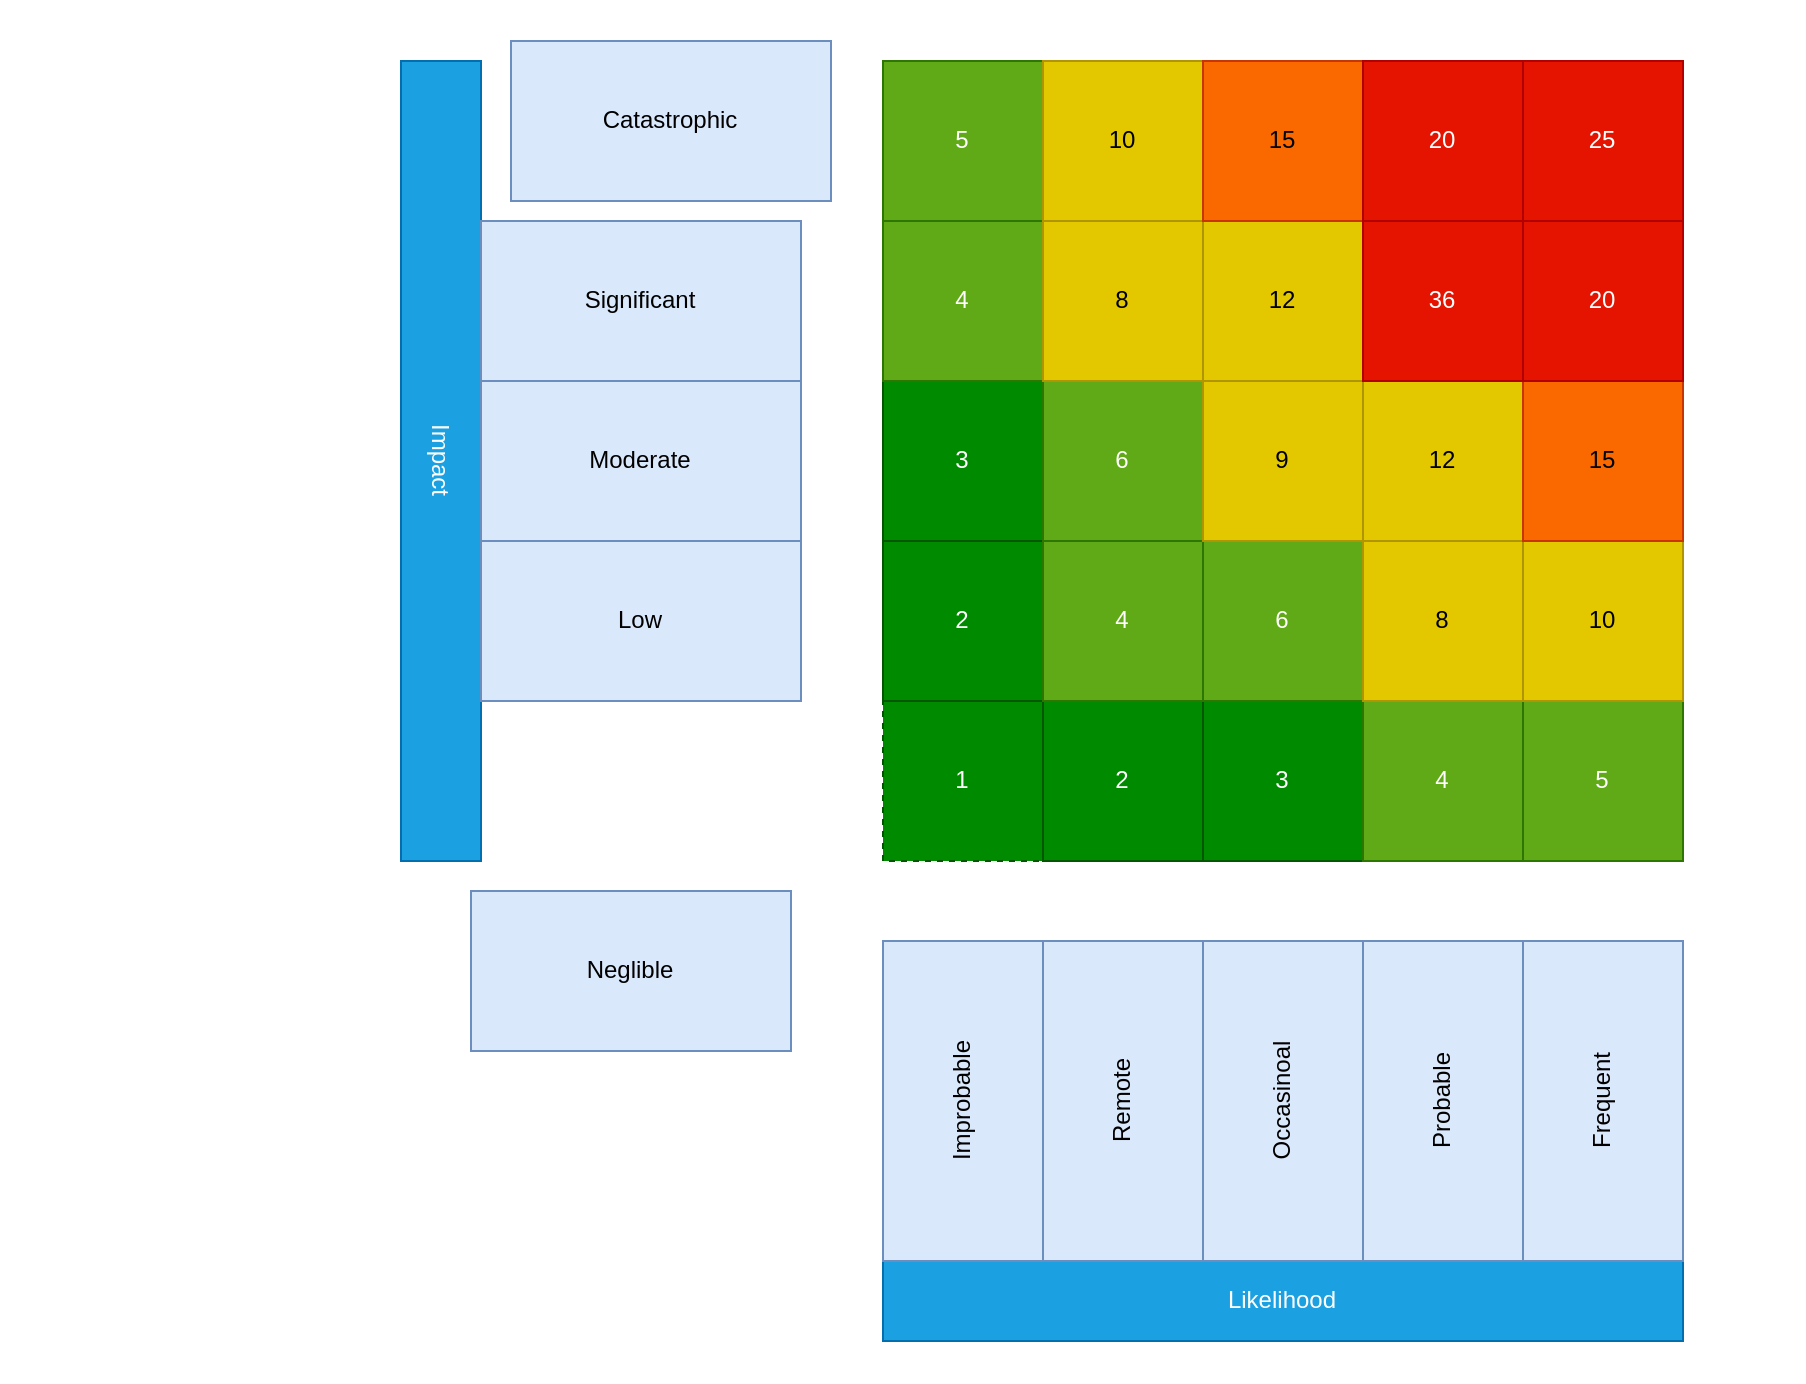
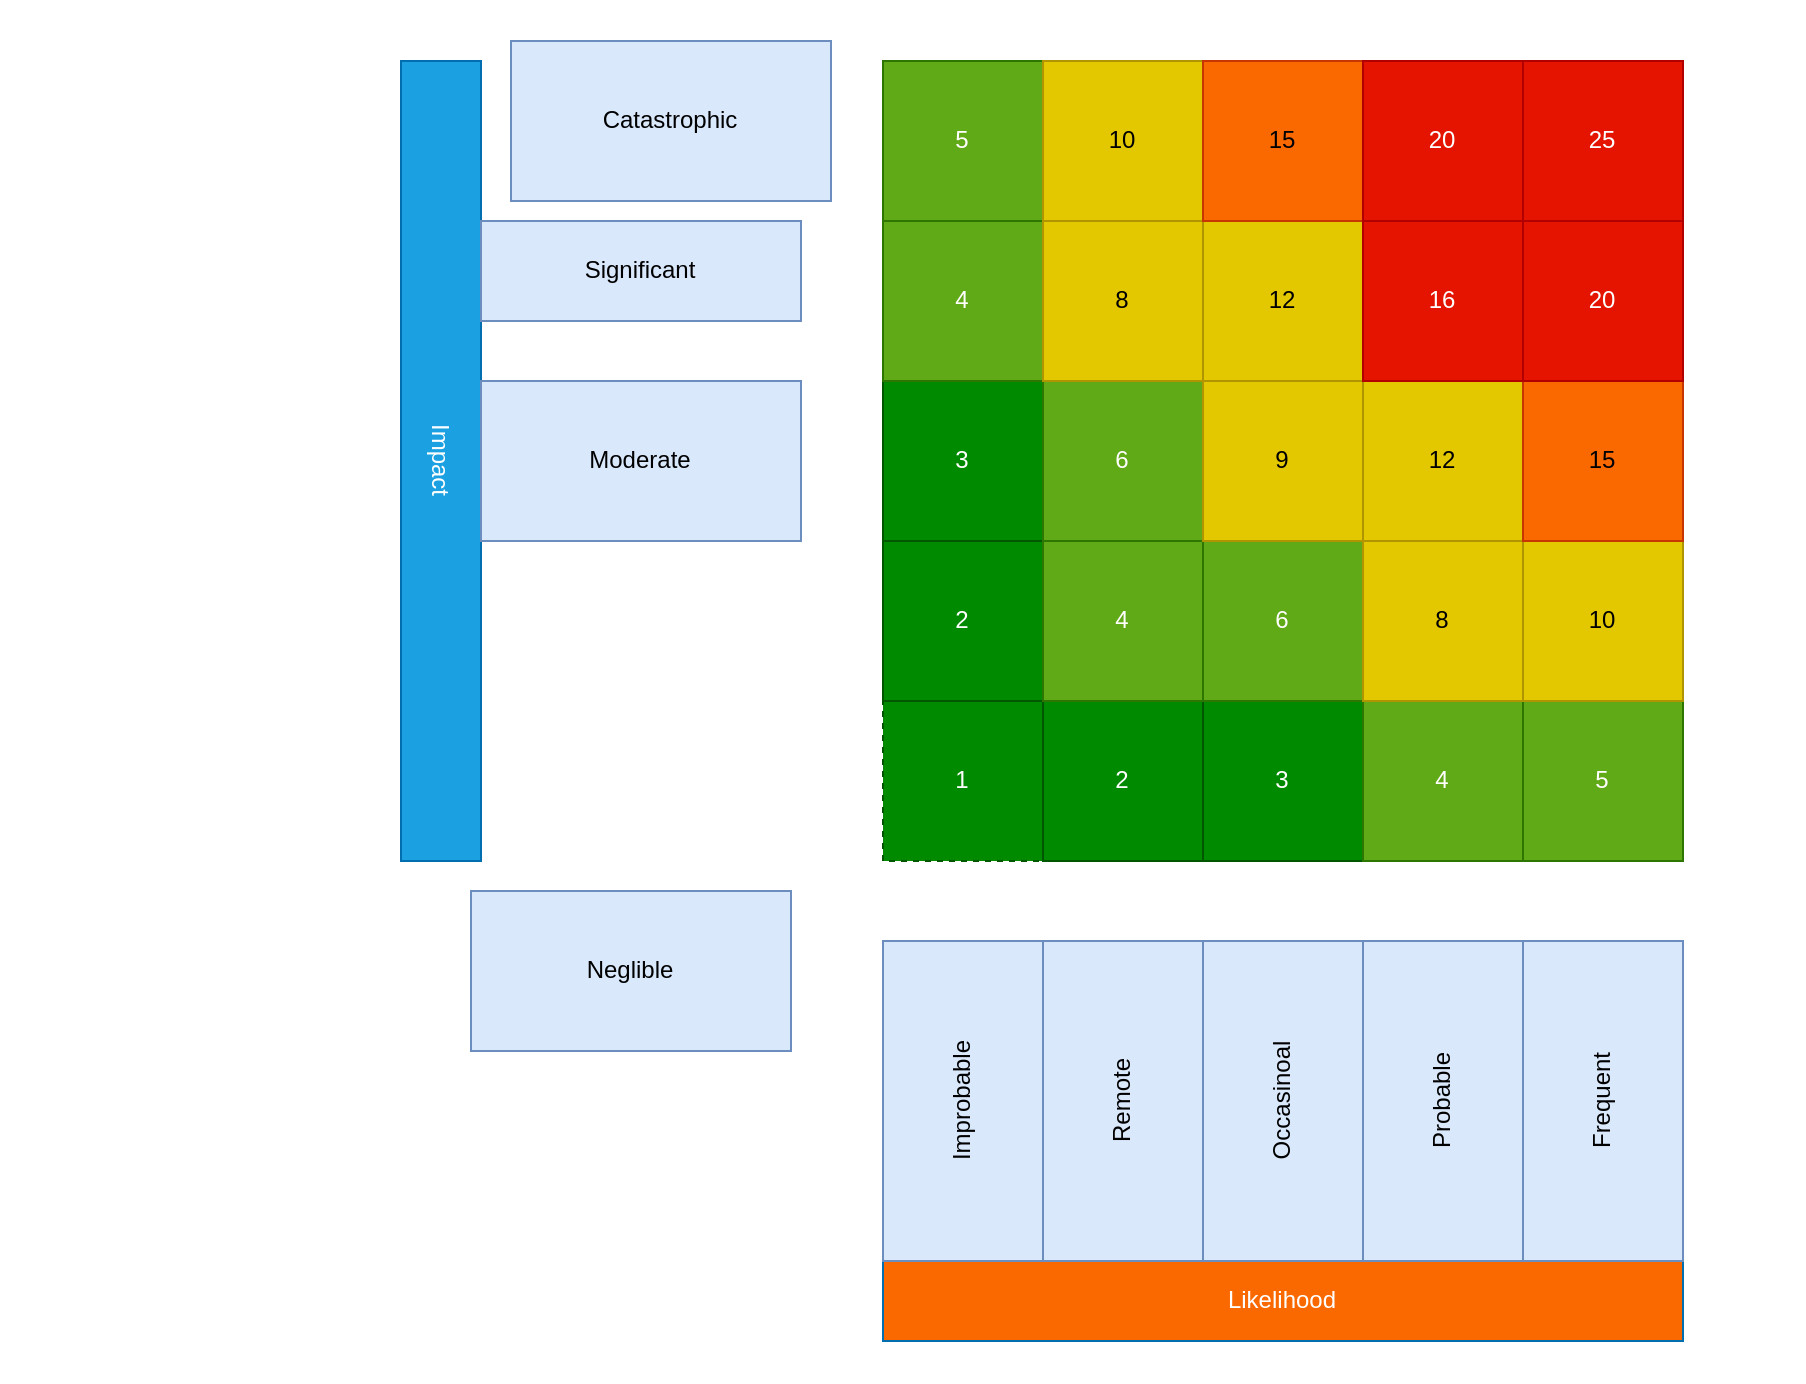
  <mxCell id="0" />
  <mxCell id="1" parent="0" />
  <mxCell id="2" value="Impact" style="rounded=0;whiteSpace=wrap;html=1;fillColor=#1ba1e2;fontColor=#ffffff;strokeColor=#006EAF;rotation=90;" vertex="1" parent="1"><mxGeometry x="20" y="210" width="400" height="40" as="geometry" /></mxCell>
- <mxCell id="3" value="&lt;div&gt;Likelihood&lt;/div&gt;" style="rounded=0;whiteSpace=wrap;html=1;rotation=0;fillColor=#1ba1e2;fontColor=#ffffff;strokeColor=#006EAF;" vertex="1" parent="1"><mxGeometry x="441" y="630" width="400" height="40" as="geometry" /></mxCell>
+ <mxCell id="3" value="&lt;div&gt;Likelihood&lt;/div&gt;" style="rounded=0;whiteSpace=wrap;html=1;rotation=0;fillColor=#fa6800;fontColor=#ffffff;strokeColor=#006EAF;" vertex="1" parent="1"><mxGeometry x="441" y="630" width="400" height="40" as="geometry" /></mxCell>
  <mxCell id="4" value="1" style="whiteSpace=wrap;html=1;aspect=fixed;fillColor=#008a00;fontColor=#ffffff;strokeColor=#005700;dashed=1;" vertex="1" parent="1"><mxGeometry x="441" y="350" width="80" height="80" as="geometry" /></mxCell>
  <mxCell id="5" value="2" style="whiteSpace=wrap;html=1;aspect=fixed;fillColor=#008a00;fontColor=#ffffff;strokeColor=#005700;" vertex="1" parent="1"><mxGeometry x="521" y="350" width="80" height="80" as="geometry" /></mxCell>
  <mxCell id="6" value="3" style="whiteSpace=wrap;html=1;aspect=fixed;fillColor=#008a00;fontColor=#ffffff;strokeColor=#005700;" vertex="1" parent="1"><mxGeometry x="601" y="350" width="80" height="80" as="geometry" /></mxCell>
  <mxCell id="7" value="4" style="whiteSpace=wrap;html=1;aspect=fixed;fillColor=#60a917;fontColor=#ffffff;strokeColor=#2D7600;" vertex="1" parent="1"><mxGeometry x="681" y="350" width="80" height="80" as="geometry" /></mxCell>
  <mxCell id="8" value="5" style="whiteSpace=wrap;html=1;aspect=fixed;fillColor=#60a917;fontColor=#ffffff;strokeColor=#2D7600;" vertex="1" parent="1"><mxGeometry x="761" y="350" width="80" height="80" as="geometry" /></mxCell>
  <mxCell id="9" value="2" style="whiteSpace=wrap;html=1;aspect=fixed;fillColor=#008a00;fontColor=#ffffff;strokeColor=#005700;" vertex="1" parent="1"><mxGeometry x="441" y="270" width="80" height="80" as="geometry" /></mxCell>
  <mxCell id="10" value="4" style="whiteSpace=wrap;html=1;aspect=fixed;fillColor=#60a917;fontColor=#ffffff;strokeColor=#2D7600;" vertex="1" parent="1"><mxGeometry x="521" y="270" width="80" height="80" as="geometry" /></mxCell>
  <mxCell id="11" value="6" style="whiteSpace=wrap;html=1;aspect=fixed;fillColor=#60a917;fontColor=#ffffff;strokeColor=#2D7600;" vertex="1" parent="1"><mxGeometry x="601" y="270" width="80" height="80" as="geometry" /></mxCell>
  <mxCell id="12" value="8" style="whiteSpace=wrap;html=1;aspect=fixed;fillColor=#e3c800;fontColor=#000000;strokeColor=#B09500;" vertex="1" parent="1"><mxGeometry x="681" y="270" width="80" height="80" as="geometry" /></mxCell>
  <mxCell id="13" value="10" style="whiteSpace=wrap;html=1;aspect=fixed;fillColor=#e3c800;fontColor=#000000;strokeColor=#B09500;" vertex="1" parent="1"><mxGeometry x="761" y="270" width="80" height="80" as="geometry" /></mxCell>
  <mxCell id="14" value="3" style="whiteSpace=wrap;html=1;aspect=fixed;fillColor=#008a00;fontColor=#ffffff;strokeColor=#005700;" vertex="1" parent="1"><mxGeometry x="441" y="190" width="80" height="80" as="geometry" /></mxCell>
  <mxCell id="15" value="6" style="whiteSpace=wrap;html=1;aspect=fixed;fillColor=#60a917;fontColor=#ffffff;strokeColor=#2D7600;" vertex="1" parent="1"><mxGeometry x="521" y="190" width="80" height="80" as="geometry" /></mxCell>
  <mxCell id="16" value="9" style="whiteSpace=wrap;html=1;aspect=fixed;fillColor=#e3c800;fontColor=#000000;strokeColor=#B09500;" vertex="1" parent="1"><mxGeometry x="601" y="190" width="80" height="80" as="geometry" /></mxCell>
  <mxCell id="17" value="12" style="whiteSpace=wrap;html=1;aspect=fixed;fillColor=#e3c800;fontColor=#000000;strokeColor=#B09500;" vertex="1" parent="1"><mxGeometry x="681" y="190" width="80" height="80" as="geometry" /></mxCell>
  <mxCell id="18" value="15" style="whiteSpace=wrap;html=1;aspect=fixed;fillColor=#fa6800;fontColor=#000000;strokeColor=#C73500;" vertex="1" parent="1"><mxGeometry x="761" y="190" width="80" height="80" as="geometry" /></mxCell>
  <mxCell id="19" value="4" style="whiteSpace=wrap;html=1;aspect=fixed;fillColor=#60a917;fontColor=#ffffff;strokeColor=#2D7600;" vertex="1" parent="1"><mxGeometry x="441" y="110" width="80" height="80" as="geometry" /></mxCell>
  <mxCell id="20" value="8" style="whiteSpace=wrap;html=1;aspect=fixed;fillColor=#e3c800;fontColor=#000000;strokeColor=#B09500;" vertex="1" parent="1"><mxGeometry x="521" y="110" width="80" height="80" as="geometry" /></mxCell>
  <mxCell id="21" value="12" style="whiteSpace=wrap;html=1;aspect=fixed;fillColor=#e3c800;fontColor=#000000;strokeColor=#B09500;" vertex="1" parent="1"><mxGeometry x="601" y="110" width="80" height="80" as="geometry" /></mxCell>
- <mxCell id="22" value="36" style="whiteSpace=wrap;html=1;aspect=fixed;fillColor=#e51400;fontColor=#ffffff;strokeColor=#B20000;" vertex="1" parent="1"><mxGeometry x="681" y="110" width="80" height="80" as="geometry" /></mxCell>
+ <mxCell id="22" value="16" style="whiteSpace=wrap;html=1;aspect=fixed;fillColor=#e51400;fontColor=#ffffff;strokeColor=#B20000;" vertex="1" parent="1"><mxGeometry x="681" y="110" width="80" height="80" as="geometry" /></mxCell>
  <mxCell id="23" value="20" style="whiteSpace=wrap;html=1;aspect=fixed;fillColor=#e51400;fontColor=#ffffff;strokeColor=#B20000;" vertex="1" parent="1"><mxGeometry x="761" y="110" width="80" height="80" as="geometry" /></mxCell>
  <mxCell id="24" value="5" style="whiteSpace=wrap;html=1;aspect=fixed;fillColor=#60a917;fontColor=#ffffff;strokeColor=#2D7600;" vertex="1" parent="1"><mxGeometry x="441" y="30" width="80" height="80" as="geometry" /></mxCell>
  <mxCell id="25" value="10" style="whiteSpace=wrap;html=1;aspect=fixed;fillColor=#e3c800;fontColor=#000000;strokeColor=#B09500;" vertex="1" parent="1"><mxGeometry x="521" y="30" width="80" height="80" as="geometry" /></mxCell>
  <mxCell id="26" value="15" style="whiteSpace=wrap;html=1;aspect=fixed;fillColor=#fa6800;fontColor=#000000;strokeColor=#C73500;" vertex="1" parent="1"><mxGeometry x="601" y="30" width="80" height="80" as="geometry" /></mxCell>
  <mxCell id="27" value="20" style="whiteSpace=wrap;html=1;aspect=fixed;fillColor=#e51400;fontColor=#ffffff;strokeColor=#B20000;" vertex="1" parent="1"><mxGeometry x="681" y="30" width="80" height="80" as="geometry" /></mxCell>
  <mxCell id="28" value="25" style="whiteSpace=wrap;html=1;aspect=fixed;fillColor=#e51400;fontColor=#ffffff;strokeColor=#B20000;" vertex="1" parent="1"><mxGeometry x="761" y="30" width="80" height="80" as="geometry" /></mxCell>
  <mxCell id="29" value="Neglible" style="rounded=0;whiteSpace=wrap;html=1;fillColor=#dae8fc;strokeColor=#6c8ebf;" vertex="1" parent="1"><mxGeometry x="235" y="445" width="160" height="80" as="geometry" /></mxCell>
- <mxCell id="30" value="Low" style="rounded=0;whiteSpace=wrap;html=1;fillColor=#dae8fc;strokeColor=#6c8ebf;" vertex="1" parent="1"><mxGeometry x="240" y="270" width="160" height="80" as="geometry" /></mxCell>
  <mxCell id="31" value="Moderate" style="rounded=0;whiteSpace=wrap;html=1;fillColor=#dae8fc;strokeColor=#6c8ebf;" vertex="1" parent="1"><mxGeometry x="240" y="190" width="160" height="80" as="geometry" /></mxCell>
- <mxCell id="32" value="Significant" style="rounded=0;whiteSpace=wrap;html=1;fillColor=#dae8fc;strokeColor=#6c8ebf;" vertex="1" parent="1"><mxGeometry x="240" y="110" width="160" height="80" as="geometry" /></mxCell>
+ <mxCell id="32" value="Significant" style="rounded=0;whiteSpace=wrap;html=1;fillColor=#dae8fc;strokeColor=#6c8ebf;" vertex="1" parent="1"><mxGeometry x="240" y="110" width="160" height="50" as="geometry" /></mxCell>
  <mxCell id="33" value="Catastrophic" style="rounded=0;whiteSpace=wrap;html=1;fillColor=#dae8fc;strokeColor=#6c8ebf;" vertex="1" parent="1"><mxGeometry x="255" y="20" width="160" height="80" as="geometry" /></mxCell>
  <mxCell id="34" value="Improbable" style="rounded=0;whiteSpace=wrap;html=1;rotation=-90;fillColor=#dae8fc;strokeColor=#6c8ebf;" vertex="1" parent="1"><mxGeometry x="401" y="510" width="160" height="80" as="geometry" /></mxCell>
  <mxCell id="35" value="Remote" style="rounded=0;whiteSpace=wrap;html=1;rotation=-90;fillColor=#dae8fc;strokeColor=#6c8ebf;" vertex="1" parent="1"><mxGeometry x="481" y="510" width="160" height="80" as="geometry" /></mxCell>
  <mxCell id="36" value="Occasinoal" style="rounded=0;whiteSpace=wrap;html=1;rotation=-90;fillColor=#dae8fc;strokeColor=#6c8ebf;" vertex="1" parent="1"><mxGeometry x="561" y="510" width="160" height="80" as="geometry" /></mxCell>
  <mxCell id="37" value="Probable" style="rounded=0;whiteSpace=wrap;html=1;rotation=-90;fillColor=#dae8fc;strokeColor=#6c8ebf;" vertex="1" parent="1"><mxGeometry x="641" y="510" width="160" height="80" as="geometry" /></mxCell>
  <mxCell id="38" value="&lt;div&gt;Frequent&lt;/div&gt;" style="rounded=0;whiteSpace=wrap;html=1;rotation=-90;fillColor=#dae8fc;strokeColor=#6c8ebf;" vertex="1" parent="1"><mxGeometry x="721" y="510" width="160" height="80" as="geometry" /></mxCell>
